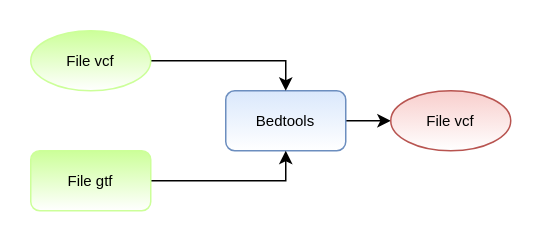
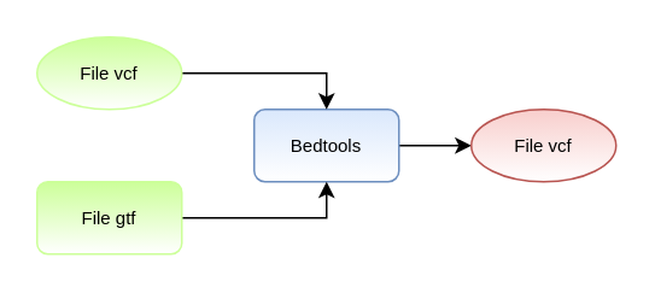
  <mxCell id="0" />
  <mxCell id="1" parent="0" />
  <mxCell id="2" style="edgeStyle=orthogonalEdgeStyle;rounded=0;orthogonalLoop=1;jettySize=auto;html=1;exitX=1;exitY=0.5;exitDx=0;exitDy=0;entryX=0;entryY=0.5;entryDx=0;entryDy=0;" edge="1" parent="1" source="3" target="8"><mxGeometry relative="1" as="geometry" /></mxCell>
- <mxCell id="3" value="Bedtools" style="rounded=1;whiteSpace=wrap;html=1;fontSize=10;fillColor=#dae8fc;strokeColor=#6c8ebf;gradientColor=#ffffff;" vertex="1" parent="1"><mxGeometry x="150" y="60" width="80" height="40" as="geometry" /></mxCell>
+ <mxCell id="3" value="Bedtools" style="rounded=1;whiteSpace=wrap;html=1;fontSize=10;fillColor=#dae8fc;strokeColor=#6c8ebf;gradientColor=#ffffff;" vertex="1" parent="1"><mxGeometry x="140" y="60" width="80" height="40" as="geometry" /></mxCell>
  <mxCell id="4" style="edgeStyle=orthogonalEdgeStyle;rounded=0;orthogonalLoop=1;jettySize=auto;html=1;exitX=1;exitY=0.5;exitDx=0;exitDy=0;entryX=0.5;entryY=0;entryDx=0;entryDy=0;" edge="1" parent="1" source="5" target="3"><mxGeometry relative="1" as="geometry" /></mxCell>
  <mxCell id="5" value="File vcf" style="ellipse;whiteSpace=wrap;html=1;fontSize=10;gradientColor=#ffffff;fillColor=#CCFF99;strokeColor=#CCFF99;" vertex="1" parent="1"><mxGeometry x="20" y="20" width="80" height="40" as="geometry" /></mxCell>
  <mxCell id="6" style="edgeStyle=orthogonalEdgeStyle;rounded=0;orthogonalLoop=1;jettySize=auto;html=1;exitX=1;exitY=0.5;exitDx=0;exitDy=0;entryX=0.5;entryY=1;entryDx=0;entryDy=0;" edge="1" parent="1" source="7" target="3"><mxGeometry relative="1" as="geometry" /></mxCell>
  <mxCell id="7" value="File gtf" style="whiteSpace=wrap;html=1;fontSize=10;gradientColor=#ffffff;fillColor=#CCFF99;strokeColor=#CCFF99;rounded=1;" vertex="1" parent="1"><mxGeometry x="20" y="100" width="80" height="40" as="geometry" /></mxCell>
  <mxCell id="8" value="File vcf" style="ellipse;whiteSpace=wrap;html=1;fontSize=10;fillColor=#f8cecc;strokeColor=#b85450;gradientColor=#ffffff;" vertex="1" parent="1"><mxGeometry x="260" y="60" width="80" height="40" as="geometry" /></mxCell>
